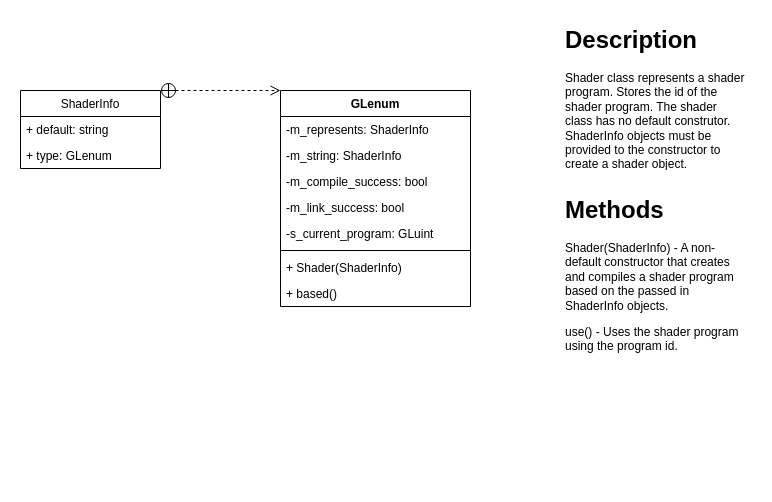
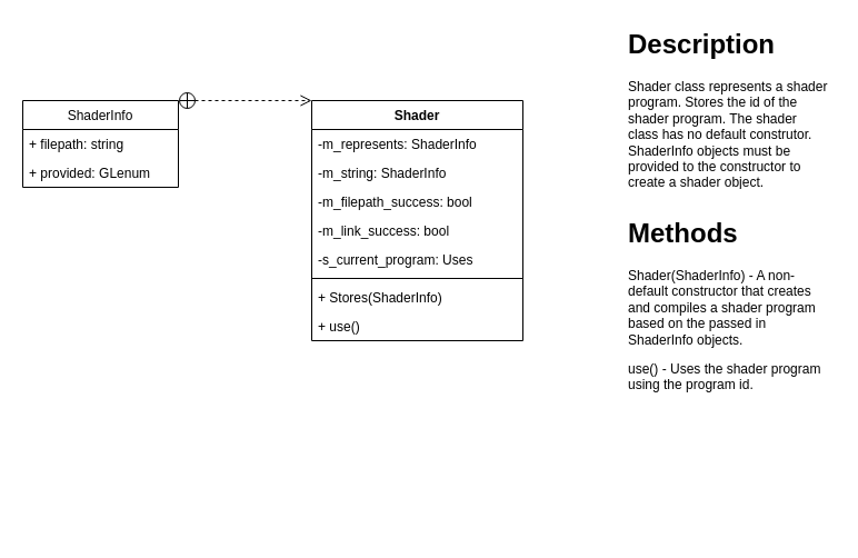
  <mxCell id="0" />
  <mxCell id="1" parent="0" />
- <mxCell id="2" value="GLenum" style="swimlane;fontStyle=1;align=center;verticalAlign=top;childLayout=stackLayout;horizontal=1;startSize=26;horizontalStack=0;resizeParent=1;resizeParentMax=0;resizeLast=0;collapsible=1;marginBottom=0;" vertex="1" parent="1"><mxGeometry x="280" y="90" width="190" height="216" as="geometry" /></mxCell>
+ <mxCell id="2" value="Shader" style="swimlane;fontStyle=1;align=center;verticalAlign=top;childLayout=stackLayout;horizontal=1;startSize=26;horizontalStack=0;resizeParent=1;resizeParentMax=0;resizeLast=0;collapsible=1;marginBottom=0;" vertex="1" parent="1"><mxGeometry x="280" y="90" width="190" height="216" as="geometry" /></mxCell>
  <mxCell id="3" value="-m_represents: ShaderInfo" style="text;strokeColor=none;fillColor=none;align=left;verticalAlign=top;spacingLeft=4;spacingRight=4;overflow=hidden;rotatable=0;points=[[0,0.5],[1,0.5]];portConstraint=eastwest;" vertex="1" parent="2"><mxGeometry y="26" width="190" height="26" as="geometry" /></mxCell>
  <mxCell id="4" value="-m_string: ShaderInfo" style="text;strokeColor=none;fillColor=none;align=left;verticalAlign=top;spacingLeft=4;spacingRight=4;overflow=hidden;rotatable=0;points=[[0,0.5],[1,0.5]];portConstraint=eastwest;" vertex="1" parent="2"><mxGeometry y="52" width="190" height="26" as="geometry" /></mxCell>
- <mxCell id="5" value="-m_compile_success: bool" style="text;strokeColor=none;fillColor=none;align=left;verticalAlign=top;spacingLeft=4;spacingRight=4;overflow=hidden;rotatable=0;points=[[0,0.5],[1,0.5]];portConstraint=eastwest;" vertex="1" parent="2"><mxGeometry y="78" width="190" height="26" as="geometry" /></mxCell>
+ <mxCell id="5" value="-m_filepath_success: bool" style="text;strokeColor=none;fillColor=none;align=left;verticalAlign=top;spacingLeft=4;spacingRight=4;overflow=hidden;rotatable=0;points=[[0,0.5],[1,0.5]];portConstraint=eastwest;" vertex="1" parent="2"><mxGeometry y="78" width="190" height="26" as="geometry" /></mxCell>
  <mxCell id="6" value="-m_link_success: bool" style="text;strokeColor=none;fillColor=none;align=left;verticalAlign=top;spacingLeft=4;spacingRight=4;overflow=hidden;rotatable=0;points=[[0,0.5],[1,0.5]];portConstraint=eastwest;" vertex="1" parent="2"><mxGeometry y="104" width="190" height="26" as="geometry" /></mxCell>
- <mxCell id="7" value="-s_current_program: GLuint" style="text;strokeColor=none;fillColor=none;align=left;verticalAlign=top;spacingLeft=4;spacingRight=4;overflow=hidden;rotatable=0;points=[[0,0.5],[1,0.5]];portConstraint=eastwest;" vertex="1" parent="2"><mxGeometry y="130" width="190" height="26" as="geometry" /></mxCell>
+ <mxCell id="7" value="-s_current_program: Uses" style="text;strokeColor=none;fillColor=none;align=left;verticalAlign=top;spacingLeft=4;spacingRight=4;overflow=hidden;rotatable=0;points=[[0,0.5],[1,0.5]];portConstraint=eastwest;" vertex="1" parent="2"><mxGeometry y="130" width="190" height="26" as="geometry" /></mxCell>
  <mxCell id="8" value="" style="line;strokeWidth=1;fillColor=none;align=left;verticalAlign=middle;spacingTop=-1;spacingLeft=3;spacingRight=3;rotatable=0;labelPosition=right;points=[];portConstraint=eastwest;" vertex="1" parent="2"><mxGeometry y="156" width="190" height="8" as="geometry" /></mxCell>
- <mxCell id="9" value="+ Shader(ShaderInfo)" style="text;strokeColor=none;fillColor=none;align=left;verticalAlign=top;spacingLeft=4;spacingRight=4;overflow=hidden;rotatable=0;points=[[0,0.5],[1,0.5]];portConstraint=eastwest;" vertex="1" parent="2"><mxGeometry y="164" width="190" height="26" as="geometry" /></mxCell>
- <mxCell id="10" value="+ based()" style="text;strokeColor=none;fillColor=none;align=left;verticalAlign=top;spacingLeft=4;spacingRight=4;overflow=hidden;rotatable=0;points=[[0,0.5],[1,0.5]];portConstraint=eastwest;" vertex="1" parent="2"><mxGeometry y="190" width="190" height="26" as="geometry" /></mxCell>
+ <mxCell id="9" value="+ Stores(ShaderInfo)" style="text;strokeColor=none;fillColor=none;align=left;verticalAlign=top;spacingLeft=4;spacingRight=4;overflow=hidden;rotatable=0;points=[[0,0.5],[1,0.5]];portConstraint=eastwest;" vertex="1" parent="2"><mxGeometry y="164" width="190" height="26" as="geometry" /></mxCell>
+ <mxCell id="10" value="+ use()" style="text;strokeColor=none;fillColor=none;align=left;verticalAlign=top;spacingLeft=4;spacingRight=4;overflow=hidden;rotatable=0;points=[[0,0.5],[1,0.5]];portConstraint=eastwest;" vertex="1" parent="2"><mxGeometry y="190" width="190" height="26" as="geometry" /></mxCell>
  <mxCell id="11" value="ShaderInfo" style="swimlane;fontStyle=0;childLayout=stackLayout;horizontal=1;startSize=26;fillColor=none;horizontalStack=0;resizeParent=1;resizeParentMax=0;resizeLast=0;collapsible=1;marginBottom=0;" vertex="1" parent="1"><mxGeometry x="20" y="90" width="140" height="78" as="geometry" /></mxCell>
- <mxCell id="12" value="+ default: string" style="text;strokeColor=none;fillColor=none;align=left;verticalAlign=top;spacingLeft=4;spacingRight=4;overflow=hidden;rotatable=0;points=[[0,0.5],[1,0.5]];portConstraint=eastwest;" vertex="1" parent="11"><mxGeometry y="26" width="140" height="26" as="geometry" /></mxCell>
- <mxCell id="13" value="+ type: GLenum" style="text;strokeColor=none;fillColor=none;align=left;verticalAlign=top;spacingLeft=4;spacingRight=4;overflow=hidden;rotatable=0;points=[[0,0.5],[1,0.5]];portConstraint=eastwest;" vertex="1" parent="11"><mxGeometry y="52" width="140" height="26" as="geometry" /></mxCell>
+ <mxCell id="12" value="+ filepath: string" style="text;strokeColor=none;fillColor=none;align=left;verticalAlign=top;spacingLeft=4;spacingRight=4;overflow=hidden;rotatable=0;points=[[0,0.5],[1,0.5]];portConstraint=eastwest;" vertex="1" parent="11"><mxGeometry y="26" width="140" height="26" as="geometry" /></mxCell>
+ <mxCell id="13" value="+ provided: GLenum" style="text;strokeColor=none;fillColor=none;align=left;verticalAlign=top;spacingLeft=4;spacingRight=4;overflow=hidden;rotatable=0;points=[[0,0.5],[1,0.5]];portConstraint=eastwest;" vertex="1" parent="11"><mxGeometry y="52" width="140" height="26" as="geometry" /></mxCell>
  <mxCell id="14" value="" style="endArrow=open;startArrow=circlePlus;endFill=0;startFill=0;endSize=8;html=1;exitX=1;exitY=0;exitDx=0;exitDy=0;entryX=0;entryY=0;entryDx=0;entryDy=0;entryPerimeter=0;dashed=1;" edge="1" parent="1" source="11" target="2"><mxGeometry width="160" relative="1" as="geometry"><mxPoint x="150" y="20" as="sourcePoint" /><mxPoint x="310" y="20" as="targetPoint" /></mxGeometry></mxCell>
  <mxCell id="15" value="&lt;h1&gt;Description&lt;/h1&gt;&lt;p&gt;Shader class represents a shader program. Stores the id of the shader program. The shader class has no default construtor. ShaderInfo objects must be provided to the constructor to create a shader object.&lt;/p&gt;" style="text;html=1;strokeColor=none;fillColor=none;spacing=5;spacingTop=-20;whiteSpace=wrap;overflow=hidden;rounded=0;" vertex="1" parent="1"><mxGeometry x="560" y="20" width="190" height="150" as="geometry" /></mxCell>
  <mxCell id="16" value="&lt;h1&gt;Methods&lt;/h1&gt;&lt;p&gt;&lt;span&gt;Shader(ShaderInfo) - A non-default constructor that creates and compiles a shader program based on the passed in ShaderInfo objects.&lt;/span&gt;&lt;br&gt;&lt;/p&gt;&lt;p&gt;&lt;span&gt;use() - Uses the shader program using the program id.&lt;/span&gt;&lt;/p&gt;" style="text;html=1;strokeColor=none;fillColor=none;spacing=5;spacingTop=-20;whiteSpace=wrap;overflow=hidden;rounded=0;" vertex="1" parent="1"><mxGeometry x="560" y="190" width="190" height="290" as="geometry" /></mxCell>
